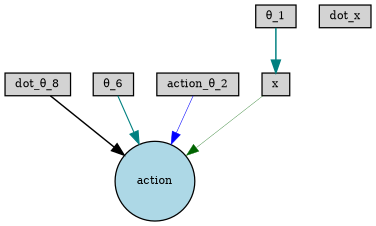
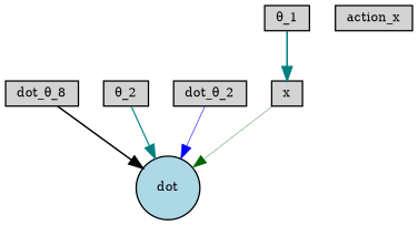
  digraph {
    node [fillcolor=lightgray fontsize=9 shape=box style=filled]
    edge [color=teal style=solid]
    x [height=0.2 width=0.2]
-   action [fillcolor=lightblue height=0.2 shape=circle width=0.2]
-   dot_x [height=0.2 width=0.2]
+   action [fillcolor=lightblue height=0.2 shape=circle width=0.2 label=dot]
+   dot_x [height=0.2 width=0.2 label=action_x]
    "θ_1" [height=0.2 width=0.2]
    n5 [height=0.2 label="dot_θ_8" width=0.2]
-   "θ_2" [height=0.2 width=0.2 label="θ_6"]
-   "dot_θ_2" [height=0.2 width=0.2 label="action_θ_2"]
+   "θ_2" [height=0.2 width=0.2]
+   "dot_θ_2" [height=0.2 width=0.2]
    x -> action [color=darkgreen penwidth=0.2610448841032127]
    "θ_1" -> x [penwidth=1.1740603399414562]
    n5 -> action [color=black penwidth=1.136915136856383]
    "θ_2" -> action [penwidth=0.8781701185333471]
    "dot_θ_2" -> action [color=blue penwidth=0.42816427987168937]
  }
